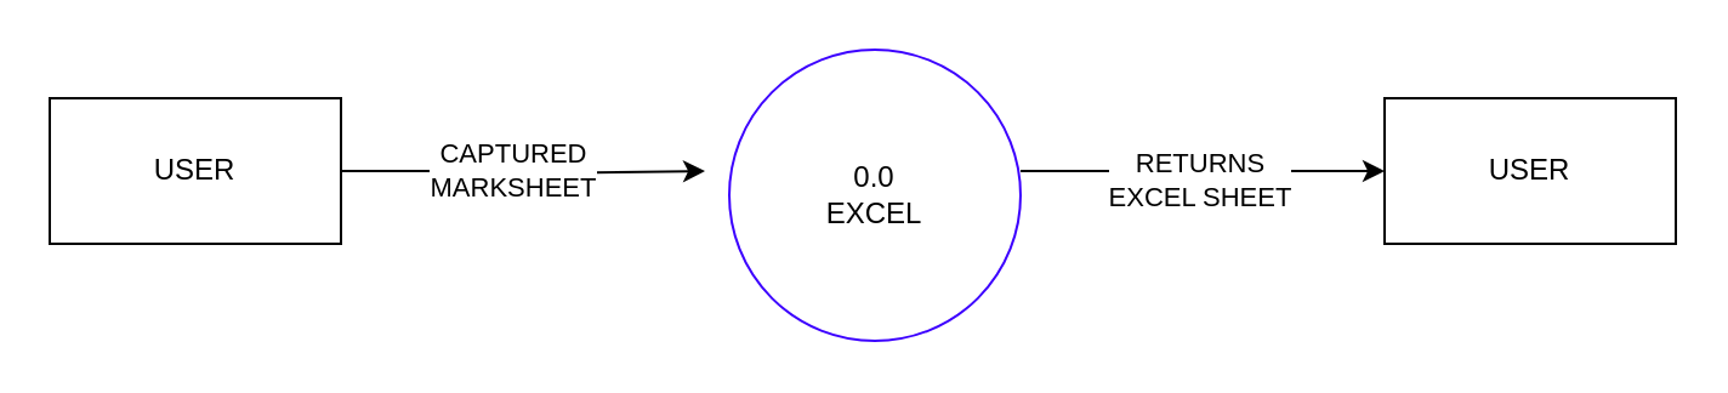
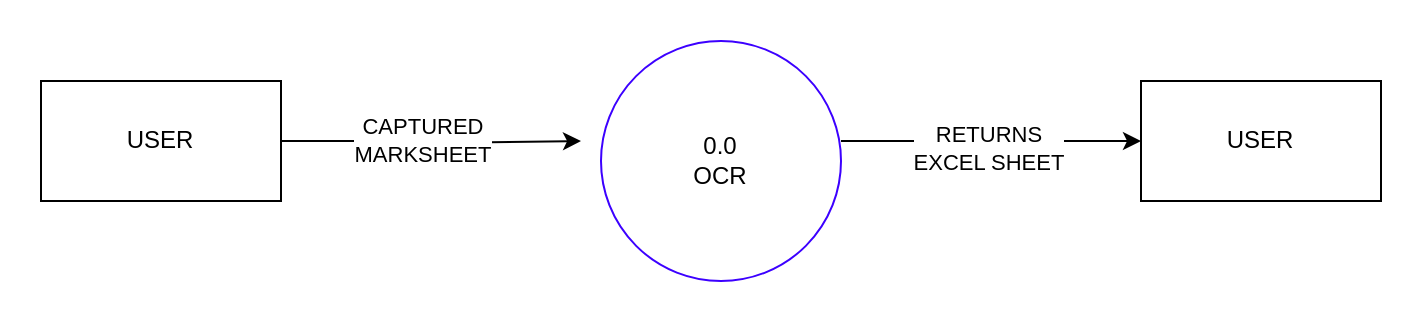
  <mxCell id="0" />
  <mxCell id="1" parent="0" />
  <mxCell id="2" style="edgeStyle=orthogonalEdgeStyle;rounded=0;orthogonalLoop=1;jettySize=auto;html=1;exitX=1;exitY=0.5;exitDx=0;exitDy=0;" edge="1" parent="1" source="4"><mxGeometry relative="1" as="geometry"><mxPoint x="290" y="70" as="targetPoint" /><Array as="points"><mxPoint x="215" y="70" /><mxPoint x="215" y="71" /></Array></mxGeometry></mxCell>
  <mxCell id="3" value="CAPTURED&lt;div&gt;MARKSHEET&lt;/div&gt;" style="edgeLabel;html=1;align=center;verticalAlign=middle;resizable=0;points=[];" vertex="1" connectable="0" parent="2"><mxGeometry x="-0.075" y="1" relative="1" as="geometry"><mxPoint as="offset" /></mxGeometry></mxCell>
  <mxCell id="4" value="USER" style="rounded=0;whiteSpace=wrap;html=1;" vertex="1" parent="1"><mxGeometry x="20" y="40" width="120" height="60" as="geometry" /></mxCell>
  <mxCell id="5" value="USER" style="rounded=0;whiteSpace=wrap;html=1;" vertex="1" parent="1"><mxGeometry x="570" y="40" width="120" height="60" as="geometry" /></mxCell>
- <mxCell id="6" value="0.0&lt;div&gt;EXCEL&lt;/div&gt;" style="ellipse;whiteSpace=wrap;html=1;aspect=fixed;strokeColor=#3C00FF;" vertex="1" parent="1"><mxGeometry x="300" y="20" width="120" height="120" as="geometry" /></mxCell>
+ <mxCell id="6" value="0.0&lt;div&gt;OCR&lt;/div&gt;" style="ellipse;whiteSpace=wrap;html=1;aspect=fixed;strokeColor=#3C00FF;" vertex="1" parent="1"><mxGeometry x="300" y="20" width="120" height="120" as="geometry" /></mxCell>
  <mxCell id="7" value="" style="endArrow=classic;html=1;rounded=0;entryX=0;entryY=0.5;entryDx=0;entryDy=0;exitX=1;exitY=0.417;exitDx=0;exitDy=0;exitPerimeter=0;" edge="1" parent="1" source="6" target="5"><mxGeometry width="50" height="50" relative="1" as="geometry"><mxPoint x="320" y="110" as="sourcePoint" /><mxPoint x="370" y="60" as="targetPoint" /><Array as="points" /></mxGeometry></mxCell>
  <mxCell id="8" value="RETURNS&lt;div&gt;EXCEL SHEET&lt;/div&gt;" style="edgeLabel;html=1;align=center;verticalAlign=middle;resizable=0;points=[];" vertex="1" connectable="0" parent="7"><mxGeometry x="-0.029" y="-3" relative="1" as="geometry"><mxPoint as="offset" /></mxGeometry></mxCell>
